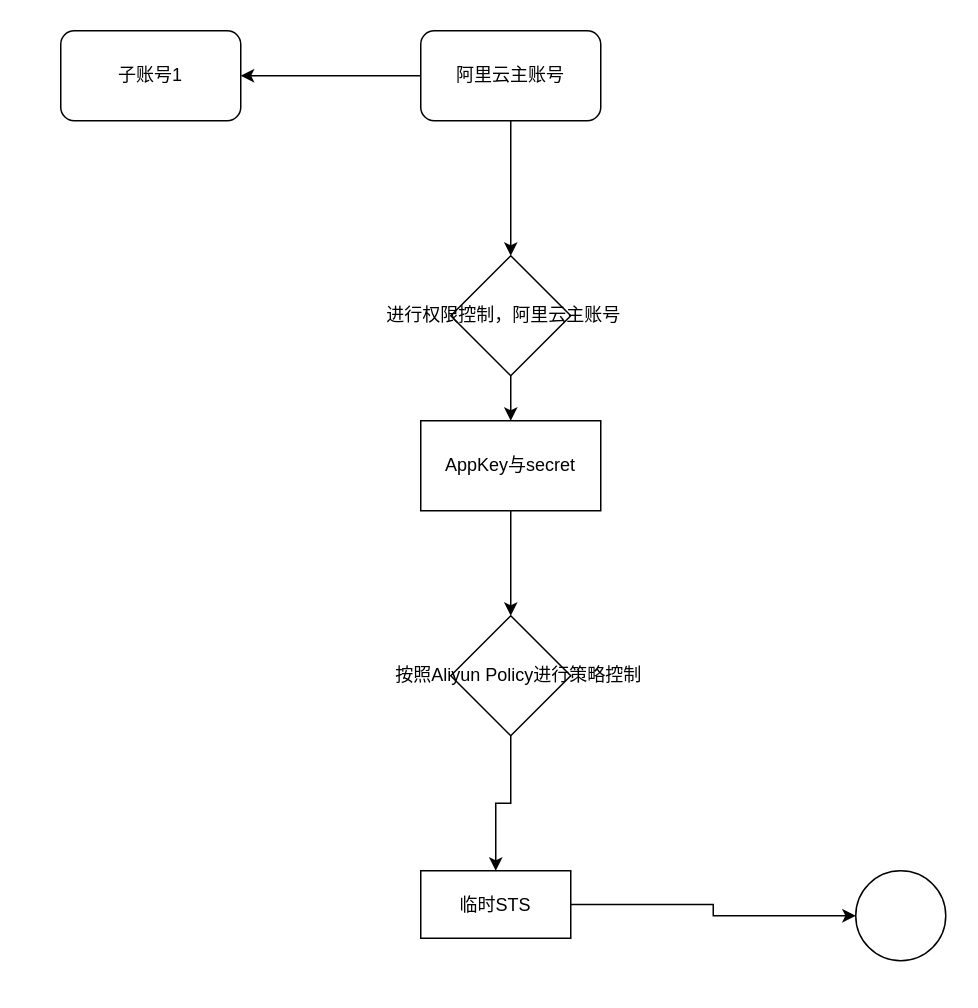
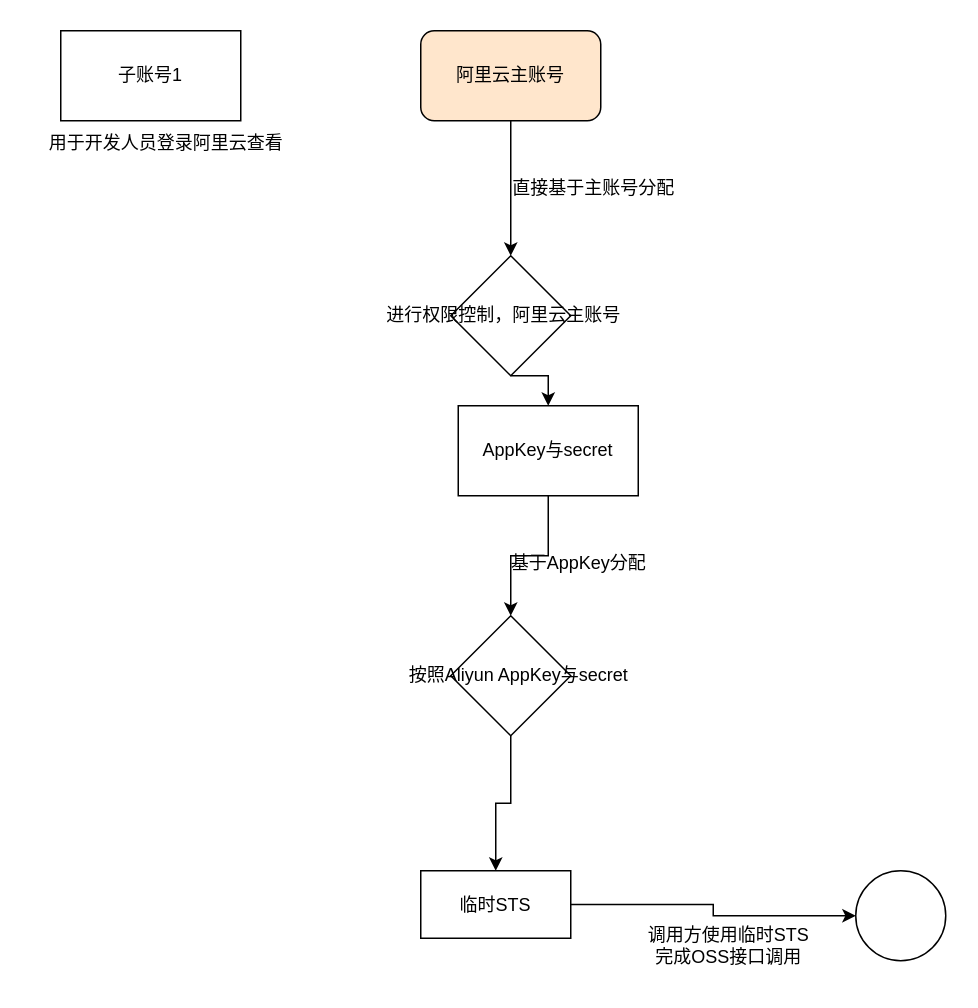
  <mxCell id="0" />
  <mxCell id="1" parent="0" />
- <mxCell id="2" style="edgeStyle=orthogonalEdgeStyle;rounded=0;orthogonalLoop=1;jettySize=auto;html=1;exitX=0;exitY=0.5;exitDx=0;exitDy=0;entryX=1;entryY=0.5;entryDx=0;entryDy=0;" edge="1" parent="1" source="4" target="5"><mxGeometry relative="1" as="geometry"><Array as="points" /></mxGeometry></mxCell>
  <mxCell id="3" style="edgeStyle=orthogonalEdgeStyle;rounded=0;orthogonalLoop=1;jettySize=auto;html=1;entryX=0.5;entryY=0;entryDx=0;entryDy=0;" edge="1" parent="1" source="4" target="11"><mxGeometry relative="1" as="geometry" /></mxCell>
- <mxCell id="4" value="阿里云主账号" style="rounded=1;whiteSpace=wrap;html=1;" vertex="1" parent="1"><mxGeometry x="280" y="20" width="120" height="60" as="geometry" /></mxCell>
- <mxCell id="5" value="子账号1" style="whiteSpace=wrap;html=1;rounded=1;" vertex="1" parent="1"><mxGeometry x="40" y="20" width="120" height="60" as="geometry" /></mxCell>
+ <mxCell id="4" value="阿里云主账号" style="rounded=1;whiteSpace=wrap;html=1;fillColor=#ffe6cc;" vertex="1" parent="1"><mxGeometry x="280" y="20" width="120" height="60" as="geometry" /></mxCell>
+ <mxCell id="5" value="子账号1" style="rounded=0;whiteSpace=wrap;html=1;" vertex="1" parent="1"><mxGeometry x="40" y="20" width="120" height="60" as="geometry" /></mxCell>
  <mxCell id="6" value="" style="edgeStyle=orthogonalEdgeStyle;rounded=0;orthogonalLoop=1;jettySize=auto;html=1;" edge="1" parent="1" source="7" target="14"><mxGeometry relative="1" as="geometry" /></mxCell>
- <mxCell id="7" value="AppKey与secret" style="rounded=0;whiteSpace=wrap;html=1;" vertex="1" parent="1"><mxGeometry x="280" y="280" width="120" height="60" as="geometry" /></mxCell>
+ <mxCell id="7" value="AppKey与secret" style="rounded=0;whiteSpace=wrap;html=1;" vertex="1" parent="1"><mxGeometry x="305" y="270" width="120" height="60" as="geometry" /></mxCell>
+ <mxCell id="8" value="用于开发人员登录阿里云查看" style="text;html=1;align=center;verticalAlign=middle;resizable=0;points=[];autosize=1;strokeColor=none;fillColor=none;" vertex="1" parent="1"><mxGeometry y="80" width="180" height="30" as="geometry" x="20" /></mxCell>
+ <mxCell id="9" value="&lt;div&gt;直接基于主账号分配&lt;/div&gt;" style="text;html=1;align=center;verticalAlign=middle;resizable=0;points=[];autosize=1;strokeColor=none;fillColor=none;" vertex="1" parent="1"><mxGeometry x="330" y="110" width="130" height="30" as="geometry" /></mxCell>
  <mxCell id="10" style="edgeStyle=orthogonalEdgeStyle;rounded=0;orthogonalLoop=1;jettySize=auto;html=1;exitX=0.5;exitY=1;exitDx=0;exitDy=0;entryX=0.5;entryY=0;entryDx=0;entryDy=0;" edge="1" parent="1" source="11" target="7"><mxGeometry relative="1" as="geometry" /></mxCell>
  <mxCell id="11" value="" style="rhombus;whiteSpace=wrap;html=1;" vertex="1" parent="1"><mxGeometry x="300" y="170" width="80" height="80" as="geometry" /></mxCell>
  <mxCell id="12" value="进行权限控制，阿里云主账号" style="text;html=1;align=center;verticalAlign=middle;resizable=0;points=[];autosize=1;strokeColor=none;fillColor=none;" vertex="1" parent="1"><mxGeometry x="250" y="195" width="170" height="30" as="geometry" /></mxCell>
  <mxCell id="13" value="" style="edgeStyle=orthogonalEdgeStyle;rounded=0;orthogonalLoop=1;jettySize=auto;html=1;" edge="1" parent="1" source="14" target="17"><mxGeometry relative="1" as="geometry" /></mxCell>
  <mxCell id="14" value="" style="rhombus;whiteSpace=wrap;html=1;rounded=0;" vertex="1" parent="1"><mxGeometry x="300" y="410" width="80" height="80" as="geometry" /></mxCell>
- <mxCell id="15" value="按照Aliyun Policy进行策略控制" style="text;html=1;align=center;verticalAlign=middle;resizable=0;points=[];autosize=1;strokeColor=none;fillColor=none;" vertex="1" parent="1"><mxGeometry x="250" y="435" width="190" height="30" as="geometry" /></mxCell>
+ <mxCell id="15" value="按照Aliyun AppKey与secret" style="text;html=1;align=center;verticalAlign=middle;resizable=0;points=[];autosize=1;strokeColor=none;fillColor=none;" vertex="1" parent="1"><mxGeometry x="250" y="435" width="190" height="30" as="geometry" /></mxCell>
  <mxCell id="16" value="" style="edgeStyle=orthogonalEdgeStyle;rounded=0;orthogonalLoop=1;jettySize=auto;html=1;" edge="1" parent="1" source="17" target="19"><mxGeometry relative="1" as="geometry" /></mxCell>
  <mxCell id="17" value="临时STS" style="whiteSpace=wrap;html=1;rounded=0;" vertex="1" parent="1"><mxGeometry x="280" y="580" width="100" height="45" as="geometry" /></mxCell>
+ <mxCell id="18" value="基于AppKey分配" style="text;html=1;align=center;verticalAlign=middle;resizable=0;points=[];autosize=1;strokeColor=none;fillColor=none;" vertex="1" parent="1"><mxGeometry x="330" y="360" width="110" height="30" as="geometry" /></mxCell>
  <mxCell id="19" value="" style="ellipse;whiteSpace=wrap;html=1;rounded=0;" vertex="1" parent="1"><mxGeometry x="570" y="580" width="60" height="60" as="geometry" /></mxCell>
+ <mxCell id="20" value="&lt;div&gt;调用方使用临时STS&lt;/div&gt;&lt;div&gt;完成OSS接口调用&lt;/div&gt;" style="text;html=1;align=center;verticalAlign=middle;resizable=0;points=[];autosize=1;strokeColor=none;fillColor=none;" vertex="1" parent="1"><mxGeometry x="420" y="610" width="130" height="40" as="geometry" /></mxCell>
